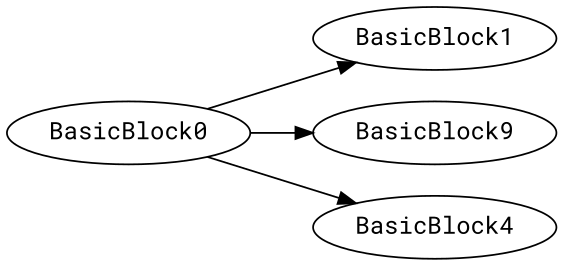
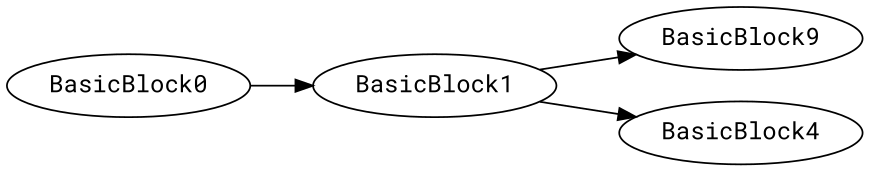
  digraph {
    fontname="Roboto Mono"
    rankdir=LR
    node [fontname="Roboto Mono"]
    edge [fontname="Roboto Mono"]
    BasicBlock0
    BasicBlock1
    n3 [label=BasicBlock9]
    BasicBlock4
    BasicBlock0 -> BasicBlock1
-   BasicBlock0 -> n3
-   BasicBlock0 -> BasicBlock4
+   BasicBlock1 -> n3
+   BasicBlock1 -> BasicBlock4
  }
